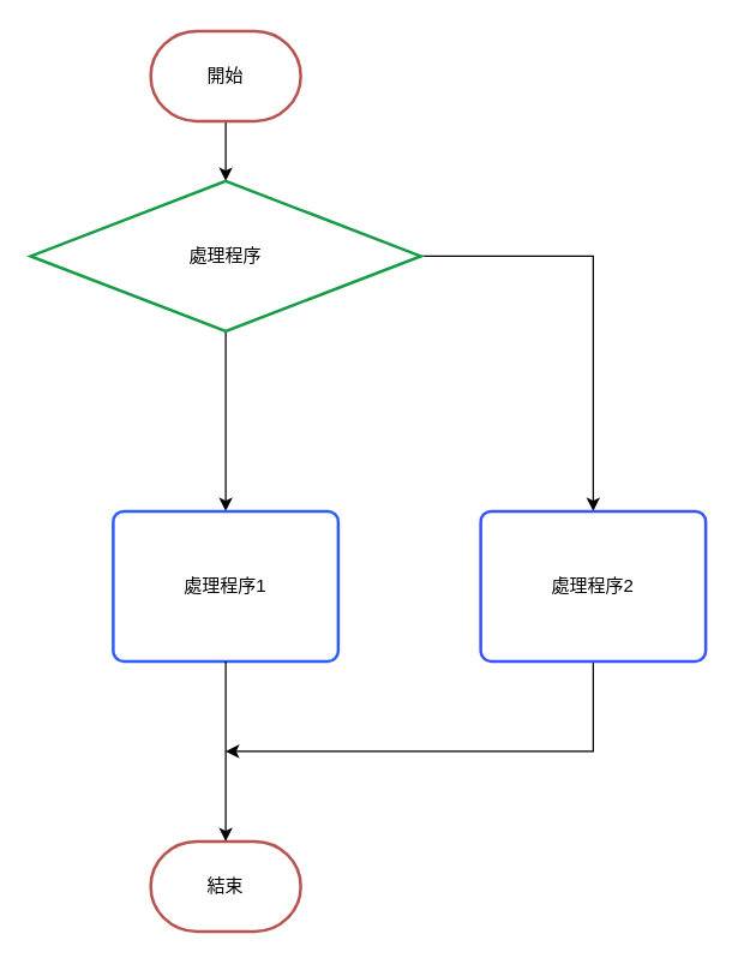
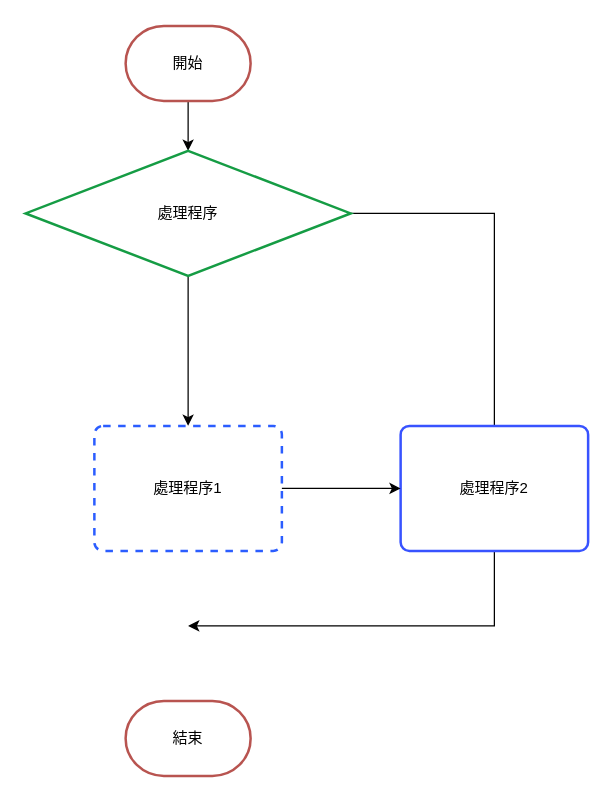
  <mxCell id="0" />
  <mxCell id="1" parent="0" />
  <mxCell id="2" style="edgeStyle=orthogonalEdgeStyle;rounded=0;orthogonalLoop=1;jettySize=auto;html=1;" edge="1" parent="1" source="3" target="6"><mxGeometry relative="1" as="geometry" /></mxCell>
  <mxCell id="3" value="開始" style="strokeWidth=2;html=1;shape=mxgraph.flowchart.terminator;whiteSpace=wrap;fillColor=none;strokeColor=#b85450;gradientColor=none;rotation=0;" vertex="1" parent="1"><mxGeometry x="100" y="20" width="100" height="60" as="geometry" /></mxCell>
  <mxCell id="4" style="edgeStyle=orthogonalEdgeStyle;rounded=0;orthogonalLoop=1;jettySize=auto;html=1;entryX=0.5;entryY=0;entryDx=0;entryDy=0;" edge="1" parent="1" source="6" target="7"><mxGeometry relative="1" as="geometry" /></mxCell>
- <mxCell id="5" style="edgeStyle=orthogonalEdgeStyle;rounded=0;orthogonalLoop=1;jettySize=auto;html=1;exitX=1;exitY=0.5;exitDx=0;exitDy=0;exitPerimeter=0;entryX=0.5;entryY=0;entryDx=0;entryDy=0;" edge="1" parent="1" source="6" target="10"><mxGeometry relative="1" as="geometry" /></mxCell>
+ <mxCell id="5" style="edgeStyle=orthogonalEdgeStyle;rounded=0;orthogonalLoop=1;jettySize=auto;html=1;exitX=1;exitY=0.5;exitDx=0;exitDy=0;exitPerimeter=0;entryX=0.5;entryY=0;entryDx=0;entryDy=0;endArrow=none;" edge="1" parent="1" source="6" target="10"><mxGeometry relative="1" as="geometry" /></mxCell>
  <mxCell id="6" value="處理程序" style="strokeWidth=2;html=1;shape=mxgraph.flowchart.decision;whiteSpace=wrap;strokeColor=#159C44;" vertex="1" parent="1"><mxGeometry x="20" y="120" width="260" height="100" as="geometry" /></mxCell>
- <mxCell id="7" value="處理程序1" style="rounded=1;whiteSpace=wrap;html=1;absoluteArcSize=1;arcSize=14;strokeWidth=2;strokeColor=#2B5DFF;" vertex="1" parent="1"><mxGeometry x="75" y="340" width="150" height="100" as="geometry" /></mxCell>
+ <mxCell id="7" value="處理程序1" style="rounded=1;whiteSpace=wrap;html=1;absoluteArcSize=1;arcSize=14;strokeWidth=2;strokeColor=#2B5DFF;dashed=1;" vertex="1" parent="1"><mxGeometry x="75" y="340" width="150" height="100" as="geometry" /></mxCell>
  <mxCell id="8" value="結束" style="strokeWidth=2;html=1;shape=mxgraph.flowchart.terminator;whiteSpace=wrap;fillColor=none;strokeColor=#b85450;" vertex="1" parent="1"><mxGeometry x="100" y="560" width="100" height="60" as="geometry" /></mxCell>
  <mxCell id="9" style="edgeStyle=orthogonalEdgeStyle;rounded=0;orthogonalLoop=1;jettySize=auto;html=1;" edge="1" parent="1" source="10"><mxGeometry relative="1" as="geometry"><mxPoint x="150" y="500" as="targetPoint" /><Array as="points"><mxPoint x="395" y="500" /></Array></mxGeometry></mxCell>
  <mxCell id="10" value="處理程序2" style="rounded=1;whiteSpace=wrap;html=1;absoluteArcSize=1;arcSize=14;strokeWidth=2;strokeColor=#3853FF;" vertex="1" parent="1"><mxGeometry x="320" y="340" width="150" height="100" as="geometry" /></mxCell>
- <mxCell id="11" style="edgeStyle=orthogonalEdgeStyle;rounded=0;orthogonalLoop=1;jettySize=auto;html=1;entryX=0.5;entryY=0;entryDx=0;entryDy=0;entryPerimeter=0;" edge="1" parent="1" source="7" target="8"><mxGeometry relative="1" as="geometry" /></mxCell>
+ <mxCell id="11" style="edgeStyle=orthogonalEdgeStyle;rounded=0;orthogonalLoop=1;jettySize=auto;html=1;" edge="1" parent="1" source="7" target="10"><mxGeometry relative="1" as="geometry" /></mxCell>
